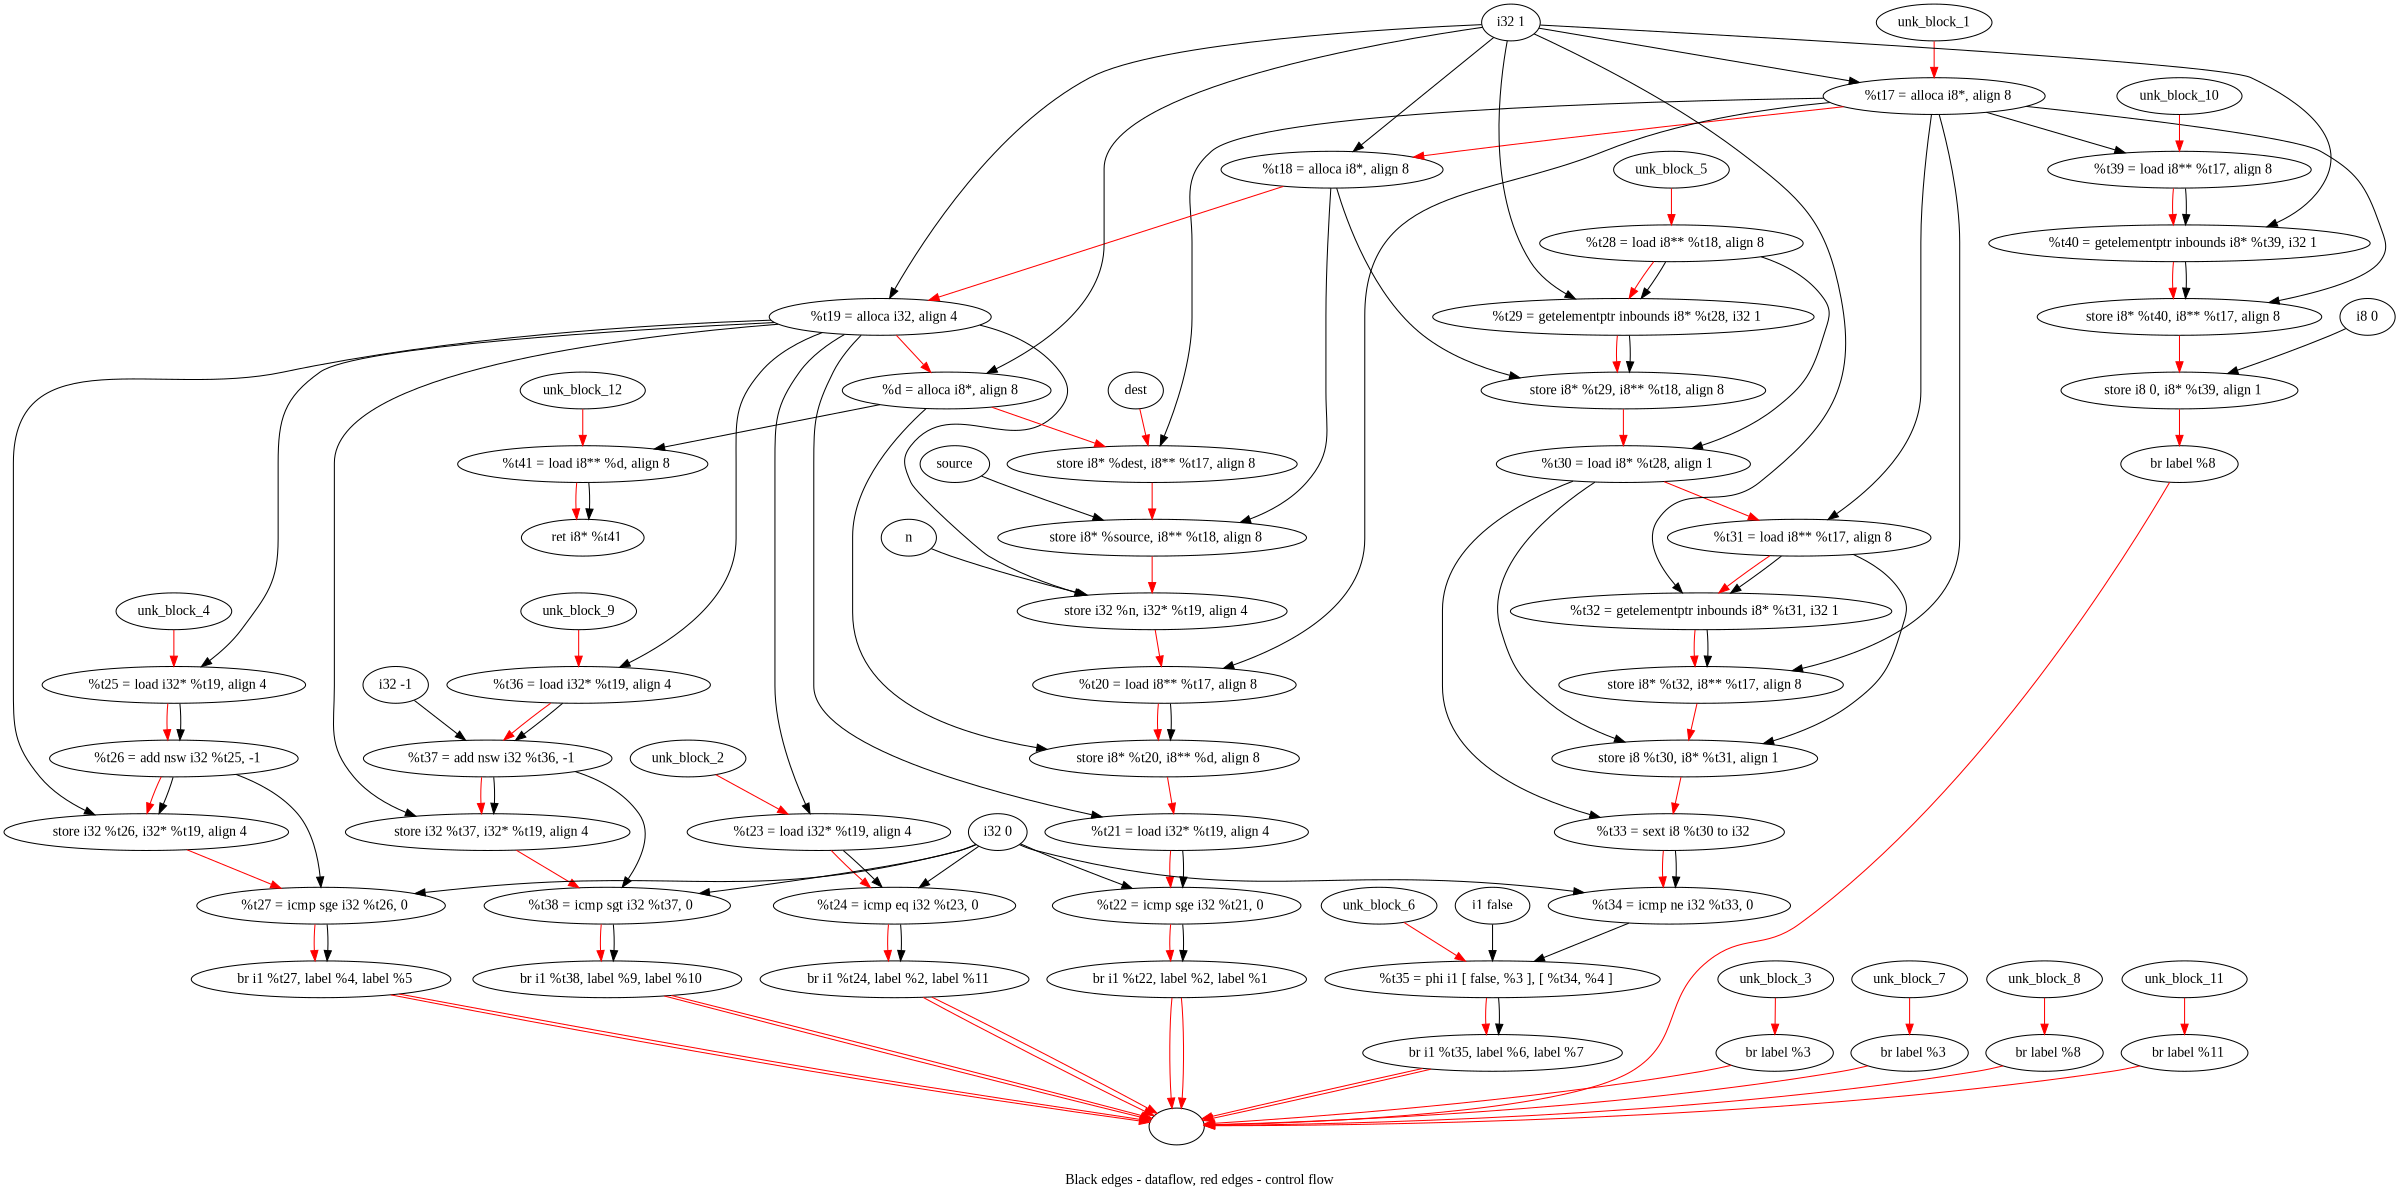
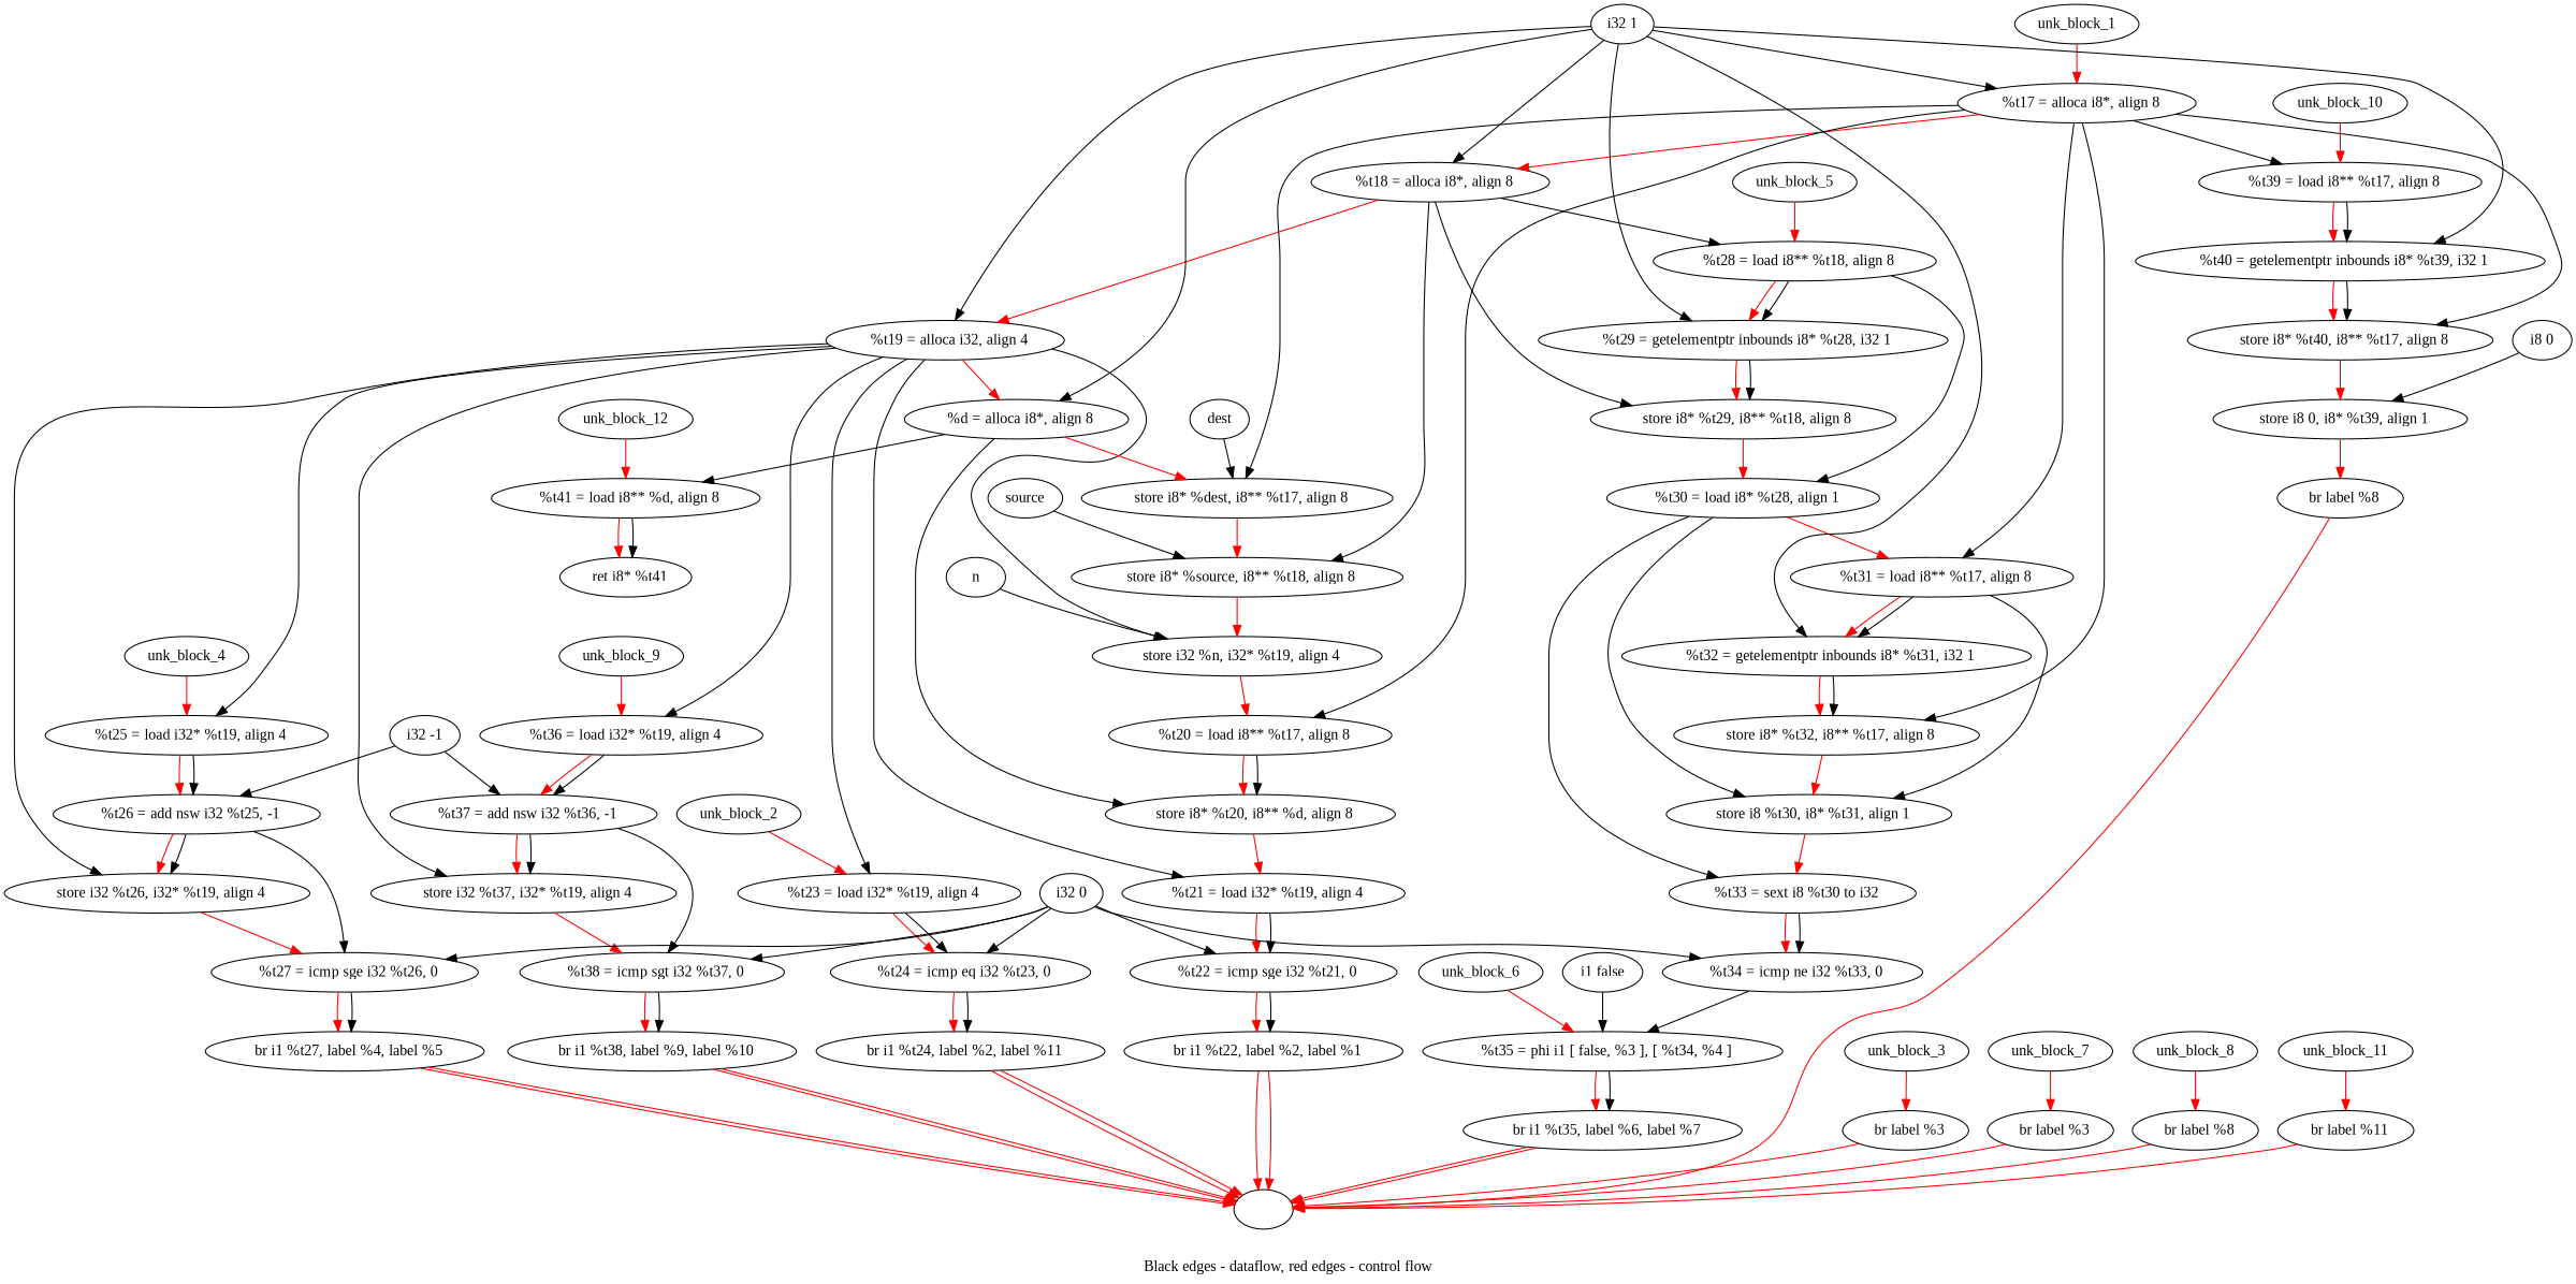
  digraph {
    compound=true
    fontname="Liberation Serif"
    label="Black edges - dataflow, red edges - control flow"
    node [fontname="Liberation Serif"]
    edge [fontname="Liberation Serif"]
    n1 [label="  %t17 = alloca i8*, align 8"]
    n2 [label="  %t18 = alloca i8*, align 8"]
    n3 [label="  store i8* %dest, i8** %t17, align 8"]
    n4 [label="  %t20 = load i8** %t17, align 8"]
    n5 [label="  %t31 = load i8** %t17, align 8"]
    n6 [label="  store i8* %t32, i8** %t17, align 8"]
    n7 [label="  %t39 = load i8** %t17, align 8"]
    n8 [label="  store i8* %t40, i8** %t17, align 8"]
    n9 [label="  %t19 = alloca i32, align 4"]
    n10 [label="  store i8* %source, i8** %t18, align 8"]
    n11 [label="  %t28 = load i8** %t18, align 8"]
    n12 [label="  store i8* %t29, i8** %t18, align 8"]
    n13 [label="  store i8* %t20, i8** %d, align 8"]
    n14 [label="  %t32 = getelementptr inbounds i8* %t31, i32 1"]
    n15 [label="  store i8 %t30, i8* %t31, align 1"]
    n16 [label="  %t40 = getelementptr inbounds i8* %t39, i32 1"]
    n17 [label="  store i8 0, i8* %t39, align 1"]
    n18 [label="  %d = alloca i8*, align 8"]
    n19 [label="  store i32 %n, i32* %t19, align 4"]
    n20 [label="  %t21 = load i32* %t19, align 4"]
    n21 [label="  %t23 = load i32* %t19, align 4"]
    n22 [label="  %t25 = load i32* %t19, align 4"]
    n23 [label="  store i32 %t26, i32* %t19, align 4"]
    n24 [label="  %t36 = load i32* %t19, align 4"]
    n25 [label="  store i32 %t37, i32* %t19, align 4"]
    n26 [label="  %t29 = getelementptr inbounds i8* %t28, i32 1"]
    n27 [label="  %t30 = load i8* %t28, align 1"]
    n28 [label="  %t41 = load i8** %d, align 8"]
    n29 [label="  %t22 = icmp sge i32 %t21, 0"]
    n30 [label="  %t24 = icmp eq i32 %t23, 0"]
    n31 [label="  %t26 = add nsw i32 %t25, -1"]
    n32 [label="  %t27 = icmp sge i32 %t26, 0"]
    n33 [label="  %t37 = add nsw i32 %t36, -1"]
    n34 [label="  %t38 = icmp sgt i32 %t37, 0"]
    n35 [label="  ret i8* %t41"]
    n36 [label="  br i1 %t22, label %2, label %1"]
    ""
    unk_block_1
    "i32 1"
    dest
    source
    n
    "i32 0"
    n44 [label="  %t34 = icmp ne i32 %t33, 0"]
    n45 [label="  br i1 %t24, label %2, label %11"]
    n46 [label="  br i1 %t27, label %4, label %5"]
    n47 [label="  %t35 = phi i1 [ false, %3 ], [ %t34, %4 ]"]
    n48 [label="  br i1 %t38, label %9, label %10"]
    unk_block_2
    n50 [label="  br label %3"]
    unk_block_3
    unk_block_4
    "i32 -1"
    n54 [label="  %t33 = sext i8 %t30 to i32"]
    n55 [label="  br i1 %t35, label %6, label %7"]
    unk_block_5
    unk_block_6
    "i1 false"
    n59 [label="  br label %3"]
    unk_block_7
    n61 [label="  br label %8"]
    unk_block_8
    unk_block_9
    n64 [label="  br label %8"]
    unk_block_10
    "i8 0"
    n67 [label="  br label %11"]
    unk_block_11
    unk_block_12
    n1 -> n2 [color=red weight=2]
    n1 -> n3
    n1 -> n4
    n1 -> n5
    n1 -> n6
    n1 -> n7
    n1 -> n8
    n2 -> n9 [color=red weight=2]
    n2 -> n10
+   n2 -> n11
    n2 -> n12
    n3 -> n10 [color=red weight=2]
    n4 -> n13 [color=red weight=2]
    n4 -> n13
    n5 -> n14 [color=red weight=2]
    n5 -> n14
    n5 -> n15
    n6 -> n15 [color=red weight=2]
    n7 -> n16 [color=red weight=2]
    n7 -> n16
    n8 -> n17 [color=red weight=2]
    n9 -> n18 [color=red weight=2]
    n9 -> n19
    n9 -> n20
    n9 -> n21
    n9 -> n22
    n9 -> n23
    n9 -> n24
    n9 -> n25
    n10 -> n19 [color=red weight=2]
    n11 -> n26 [color=red weight=2]
    n11 -> n26
    n11 -> n27
    n12 -> n27 [color=red weight=2]
    n13 -> n20 [color=red weight=2]
    n14 -> n6 [color=red weight=2]
    n14 -> n6
    n15 -> n54 [color=red weight=2]
    n16 -> n8 [color=red weight=2]
    n16 -> n8
    n17 -> n64 [color=red weight=2]
    n18 -> n3 [color=red weight=2]
    n18 -> n13
    n18 -> n28
    n19 -> n4 [color=red weight=2]
    n20 -> n29 [color=red weight=2]
    n20 -> n29
    n21 -> n30 [color=red weight=2]
    n21 -> n30
    n22 -> n31 [color=red weight=2]
    n22 -> n31
    n23 -> n32 [color=red weight=2]
    n24 -> n33 [color=red weight=2]
    n24 -> n33
    n25 -> n34 [color=red weight=2]
    n26 -> n12 [color=red weight=2]
    n26 -> n12
    n27 -> n5 [color=red weight=2]
    n27 -> n15
    n27 -> n54
    n28 -> n35 [color=red weight=2]
    n28 -> n35
    n29 -> n36 [color=red weight=2]
    n29 -> n36
    n30 -> n45 [color=red weight=2]
    n30 -> n45
    n31 -> n23 [color=red weight=2]
    n31 -> n23
    n31 -> n32
    n32 -> n46 [color=red weight=2]
    n32 -> n46
    n33 -> n25 [color=red weight=2]
    n33 -> n25
    n33 -> n34
    n34 -> n48 [color=red weight=2]
    n34 -> n48
    n36 -> "" [color=red]
    n36 -> "" [color=red]
    unk_block_1 -> n1 [color=red]
    "i32 1" -> n1
    "i32 1" -> n2
    "i32 1" -> n9
    "i32 1" -> n14
    "i32 1" -> n16
    "i32 1" -> n18
    "i32 1" -> n26
-   dest -> n3 [color=red]
+   dest -> n3
    source -> n10
    n -> n19
    "i32 0" -> n29
    "i32 0" -> n30
    "i32 0" -> n32
    "i32 0" -> n34
    "i32 0" -> n44
    n44 -> n47
    n45 -> "" [color=red]
    n45 -> "" [color=red]
    n46 -> "" [color=red]
    n46 -> "" [color=red]
    n47 -> n55 [color=red weight=2]
    n47 -> n55
    n48 -> "" [color=red]
    n48 -> "" [color=red]
    unk_block_2 -> n21 [color=red]
    n50 -> "" [color=red]
    unk_block_3 -> n50 [color=red]
    unk_block_4 -> n22 [color=red]
+   "i32 -1" -> n31
    "i32 -1" -> n33
    n54 -> n44 [color=red weight=2]
    n54 -> n44
    n55 -> "" [color=red]
    n55 -> "" [color=red]
    unk_block_5 -> n11 [color=red]
    unk_block_6 -> n47 [color=red]
    "i1 false" -> n47
    n59 -> "" [color=red]
    unk_block_7 -> n59 [color=red]
    n61 -> "" [color=red]
    unk_block_8 -> n61 [color=red]
    unk_block_9 -> n24 [color=red]
    n64 -> "" [color=red]
    unk_block_10 -> n7 [color=red]
    "i8 0" -> n17
    n67 -> "" [color=red]
    unk_block_11 -> n67 [color=red]
    unk_block_12 -> n28 [color=red]
  }
